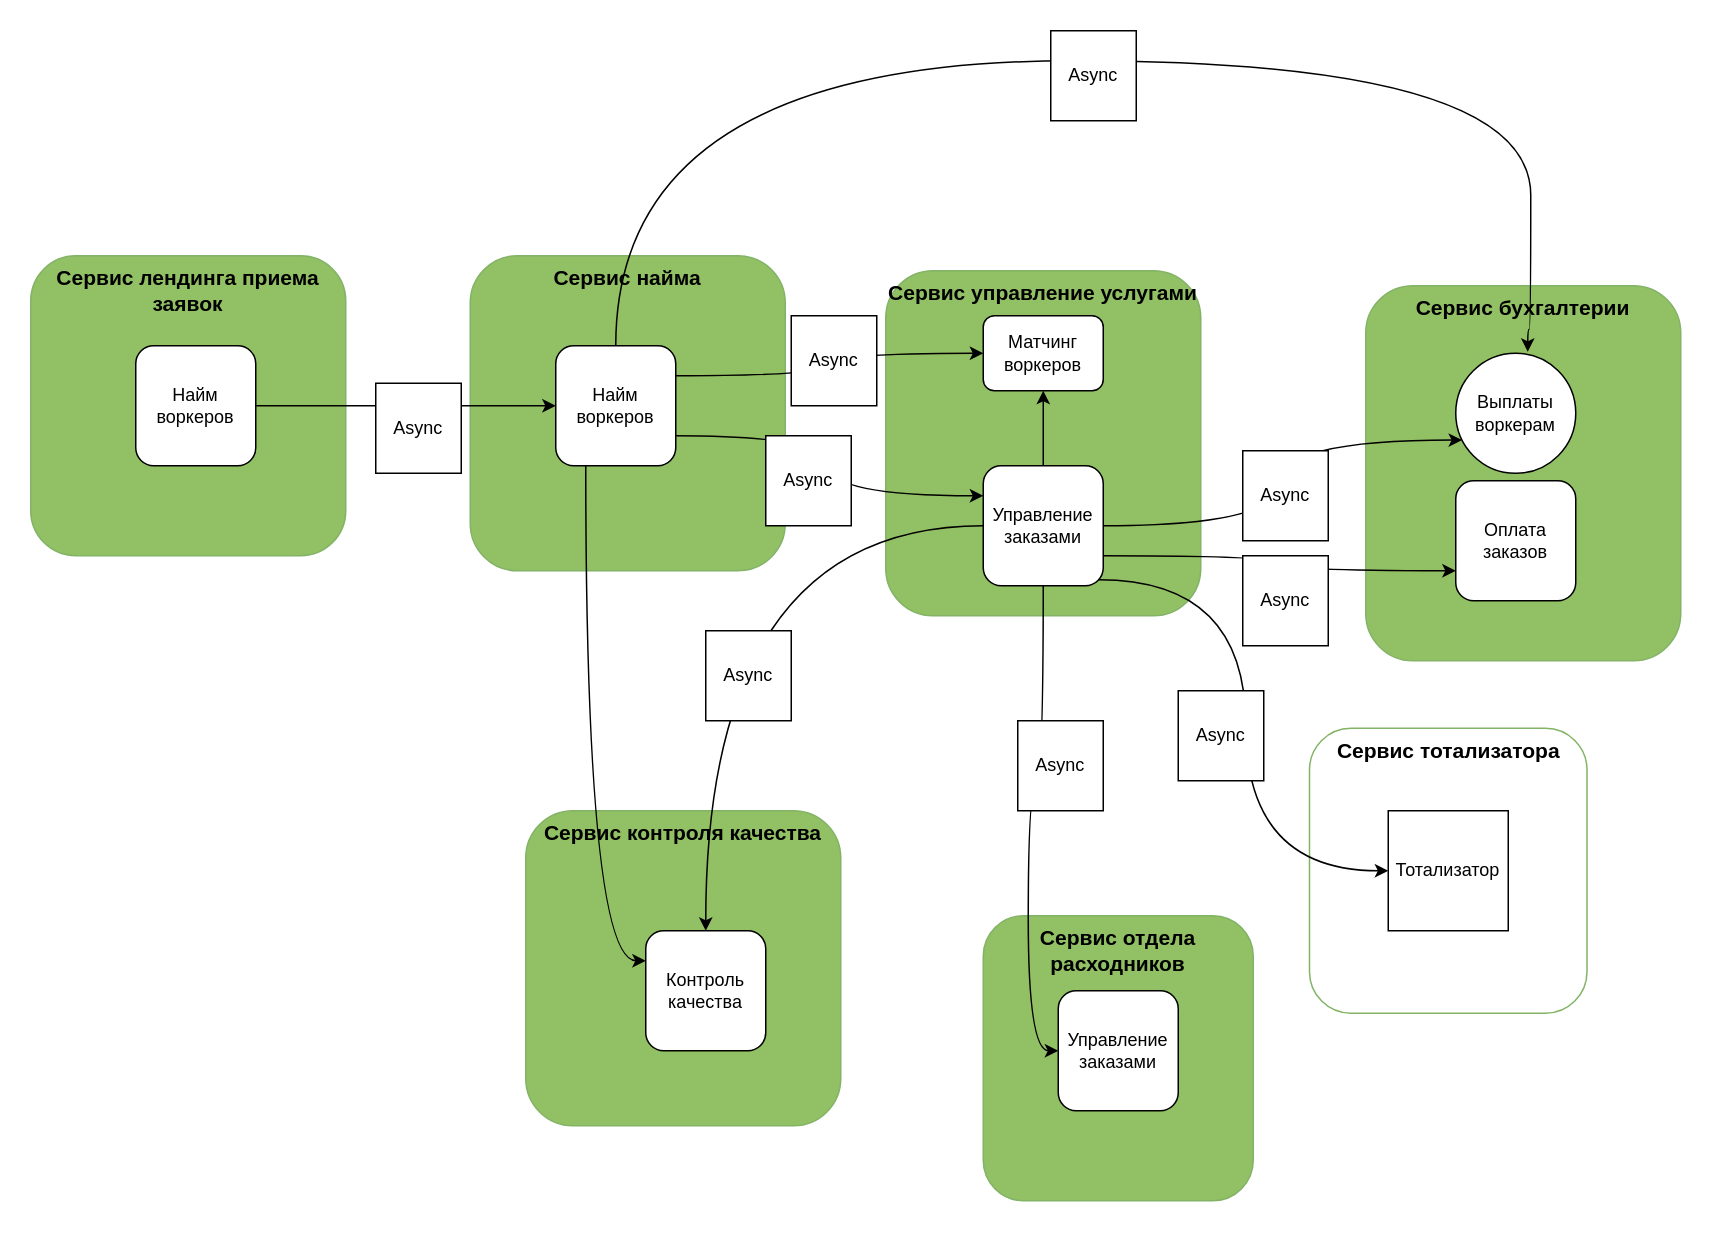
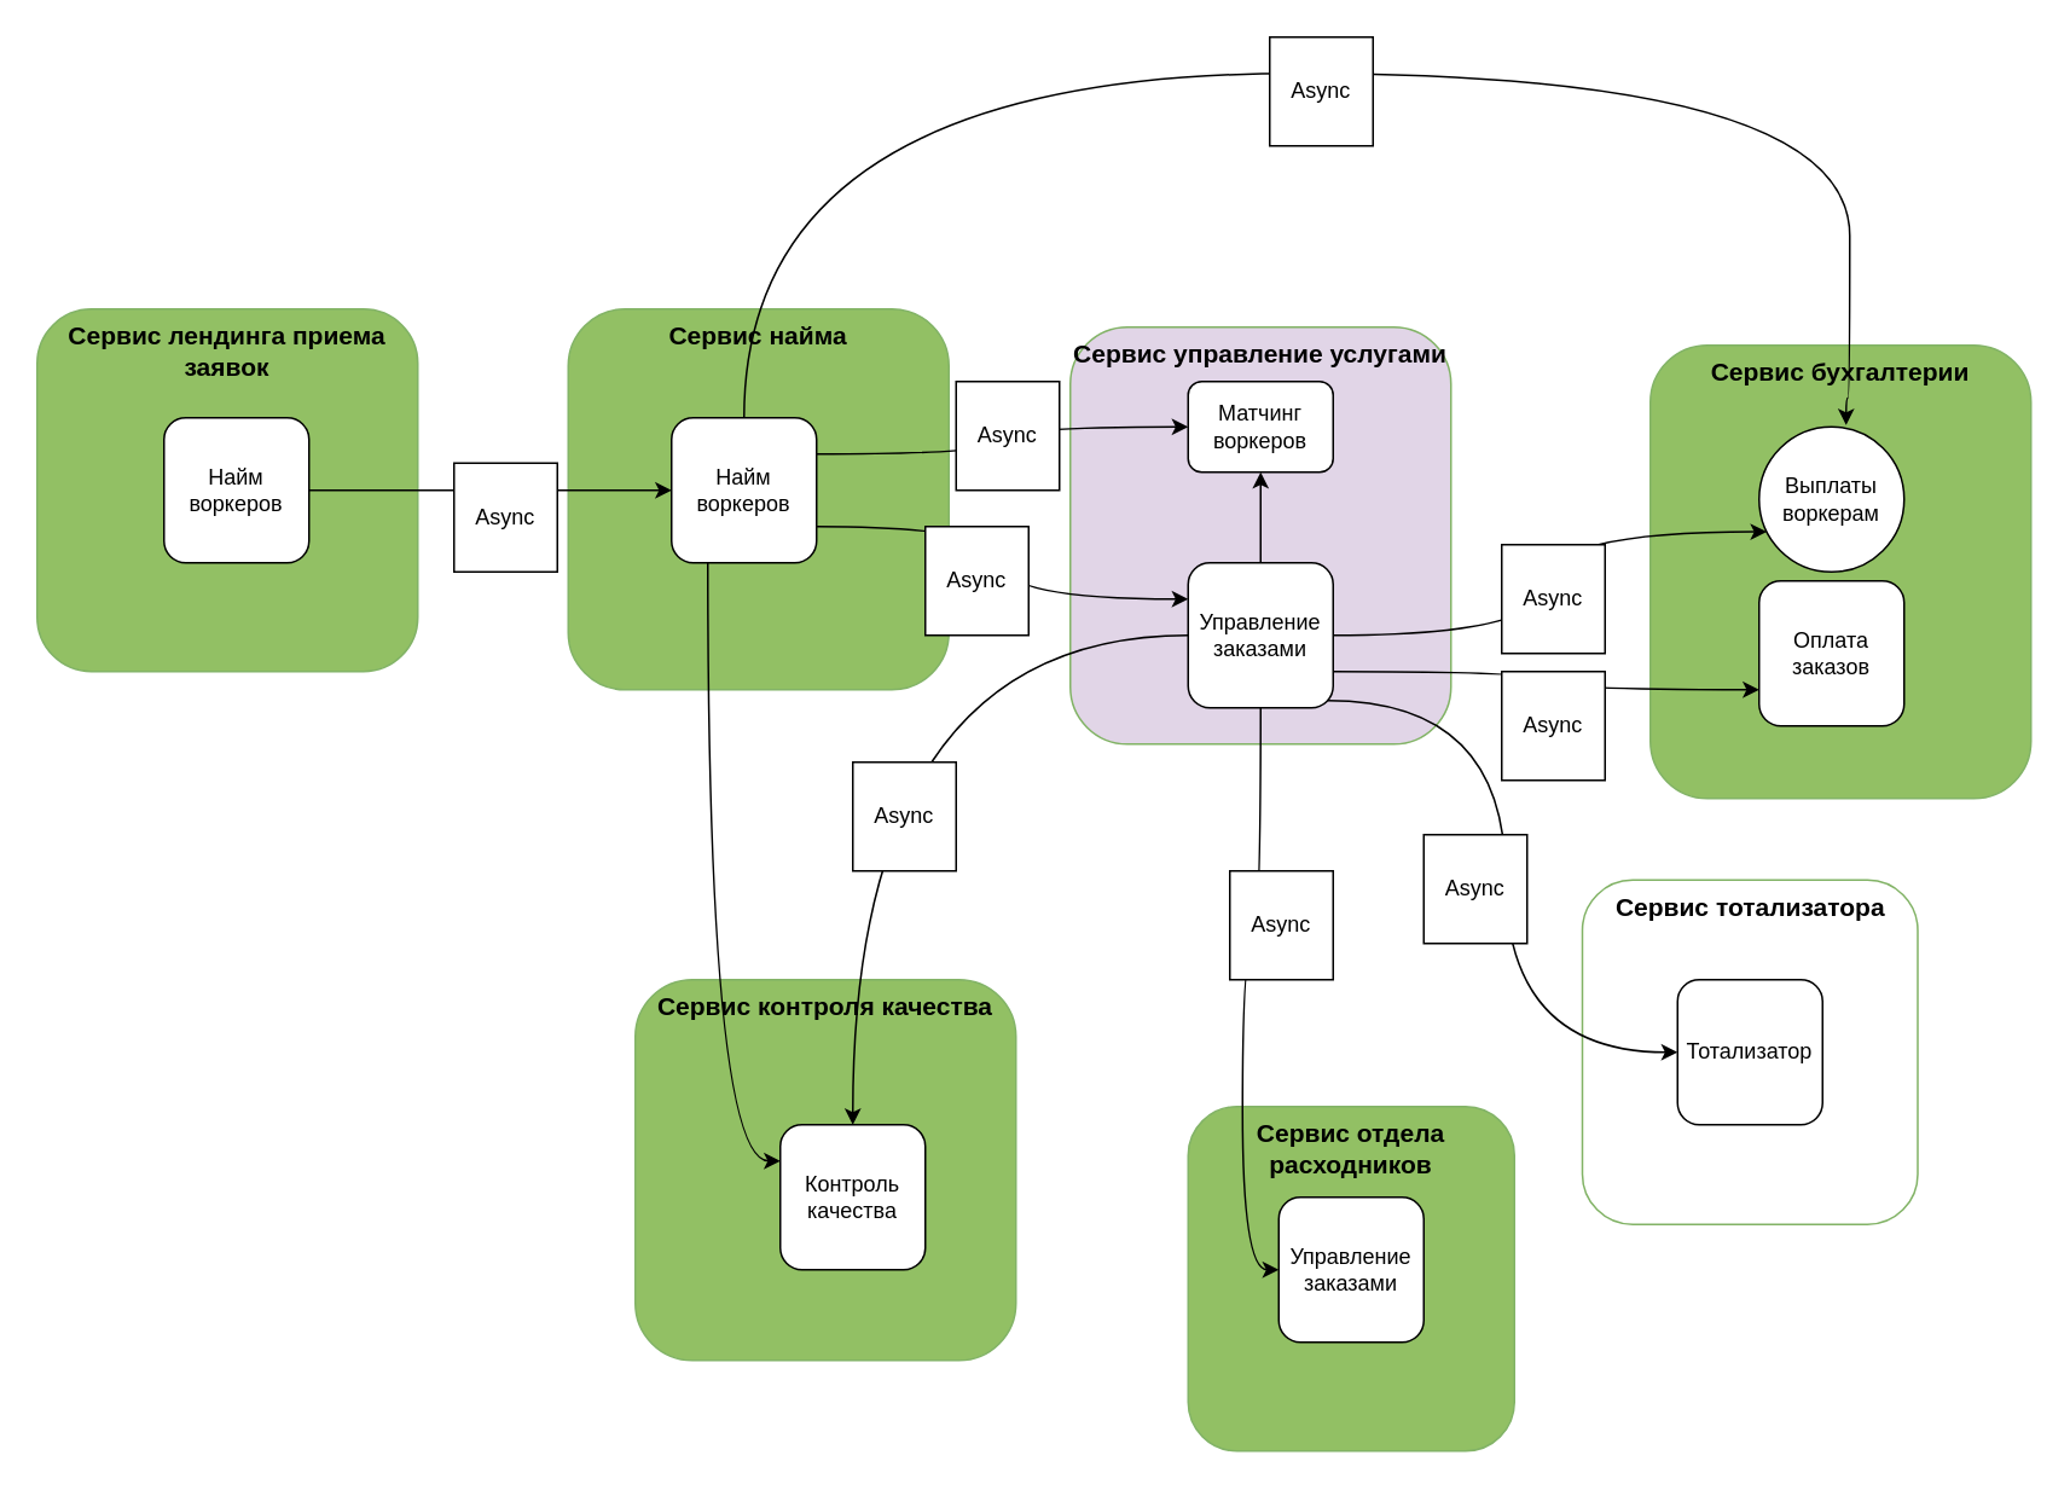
  <mxCell id="0" />
  <mxCell id="1" parent="0" />
  <mxCell id="2" value="Сервис лендинга приема заявок" style="rounded=1;whiteSpace=wrap;html=1;fillColor=#92C064;strokeColor=#82b366;horizontal=1;verticalAlign=top;fontSize=14;fontStyle=1" parent="1" vertex="1"><mxGeometry x="20" y="170" width="210" height="200" as="geometry" /></mxCell>
  <mxCell id="3" value="Сервис найма" style="rounded=1;whiteSpace=wrap;html=1;fillColor=#92C064;strokeColor=#82b366;horizontal=1;verticalAlign=top;fontSize=14;fontStyle=1" vertex="1" parent="1"><mxGeometry x="313" y="170" width="210" height="210" as="geometry" /></mxCell>
- <mxCell id="4" value="Сервис управление услугами" style="rounded=1;whiteSpace=wrap;html=1;fillColor=#92C064;strokeColor=#82b366;horizontal=1;verticalAlign=top;fontSize=14;fontStyle=1" vertex="1" parent="1"><mxGeometry x="590" y="180" width="210" height="230" as="geometry" /></mxCell>
+ <mxCell id="4" value="Сервис управление услугами" style="rounded=1;whiteSpace=wrap;html=1;fillColor=#e1d5e7;strokeColor=#82b366;horizontal=1;verticalAlign=top;fontSize=14;fontStyle=1;" vertex="1" parent="1"><mxGeometry x="590" y="180" width="210" height="230" as="geometry" /></mxCell>
  <mxCell id="5" value="Сервис контроля качества" style="rounded=1;whiteSpace=wrap;html=1;fillColor=#92C064;strokeColor=#82b366;horizontal=1;verticalAlign=top;fontSize=14;fontStyle=1" vertex="1" parent="1"><mxGeometry x="350" y="540" width="210" height="210" as="geometry" /></mxCell>
  <mxCell id="6" value="Сервис бухгалтерии" style="rounded=1;whiteSpace=wrap;html=1;fillColor=#92C064;strokeColor=#82b366;horizontal=1;verticalAlign=top;fontSize=14;fontStyle=1" vertex="1" parent="1"><mxGeometry x="910" y="190" width="210" height="250" as="geometry" /></mxCell>
  <mxCell id="7" value="Сервис тотализатора" style="rounded=1;whiteSpace=wrap;html=1;fillColor=#ffffff;strokeColor=#82b366;horizontal=1;verticalAlign=top;fontSize=14;fontStyle=1;" vertex="1" parent="1"><mxGeometry x="872.5" y="485" width="185" height="190" as="geometry" /></mxCell>
  <mxCell id="8" style="edgeStyle=orthogonalEdgeStyle;rounded=0;orthogonalLoop=1;jettySize=auto;html=1;exitX=0.25;exitY=1;exitDx=0;exitDy=0;entryX=0;entryY=0.25;entryDx=0;entryDy=0;curved=1;" edge="1" parent="1" source="9" target="15"><mxGeometry relative="1" as="geometry" /></mxCell>
  <mxCell id="9" value="Найм воркеров" style="rounded=1;whiteSpace=wrap;html=1;" parent="1" vertex="1"><mxGeometry x="370" y="230" width="80" height="80" as="geometry" /></mxCell>
  <mxCell id="10" value="Оплата заказов" style="rounded=1;whiteSpace=wrap;html=1;" parent="1" vertex="1"><mxGeometry x="970" y="320" width="80" height="80" as="geometry" /></mxCell>
  <mxCell id="11" value="Выплаты воркерам" style="ellipse;whiteSpace=wrap;html=1;" parent="1" vertex="1"><mxGeometry x="970" y="235" width="80" height="80" as="geometry" /></mxCell>
  <mxCell id="12" style="edgeStyle=orthogonalEdgeStyle;rounded=0;orthogonalLoop=1;jettySize=auto;html=1;curved=1;" edge="1" parent="1" source="13" target="15"><mxGeometry relative="1" as="geometry" /></mxCell>
  <mxCell id="13" value="Управление заказами" style="rounded=1;whiteSpace=wrap;html=1;" parent="1" vertex="1"><mxGeometry x="655" y="310" width="80" height="80" as="geometry" /></mxCell>
- <mxCell id="14" value="Тотализатор" style="whiteSpace=wrap;html=1;rounded=0;" parent="1" vertex="1"><mxGeometry x="925" y="540" width="80" height="80" as="geometry" /></mxCell>
+ <mxCell id="14" value="Тотализатор" style="rounded=1;whiteSpace=wrap;html=1;" parent="1" vertex="1"><mxGeometry x="925" y="540" width="80" height="80" as="geometry" /></mxCell>
  <mxCell id="15" value="Контроль качества" style="rounded=1;whiteSpace=wrap;html=1;" parent="1" vertex="1"><mxGeometry x="430" y="620" width="80" height="80" as="geometry" /></mxCell>
  <mxCell id="16" value="Матчинг воркеров" style="rounded=1;whiteSpace=wrap;html=1;" parent="1" vertex="1"><mxGeometry x="655" y="210" width="80" height="50" as="geometry" /></mxCell>
  <mxCell id="17" style="edgeStyle=orthogonalEdgeStyle;rounded=0;orthogonalLoop=1;jettySize=auto;html=1;entryX=0;entryY=0.25;entryDx=0;entryDy=0;curved=1;exitX=1;exitY=0.75;exitDx=0;exitDy=0;" parent="1" source="9" target="13" edge="1"><mxGeometry relative="1" as="geometry" /></mxCell>
  <mxCell id="18" style="edgeStyle=orthogonalEdgeStyle;rounded=0;orthogonalLoop=1;jettySize=auto;html=1;entryX=0;entryY=0.75;entryDx=0;entryDy=0;exitX=1;exitY=0.75;exitDx=0;exitDy=0;curved=1;" parent="1" source="13" target="10" edge="1"><mxGeometry relative="1" as="geometry" /></mxCell>
  <mxCell id="19" style="edgeStyle=orthogonalEdgeStyle;rounded=0;orthogonalLoop=1;jettySize=auto;html=1;entryX=0;entryY=0.75;entryDx=0;entryDy=0;curved=1;" parent="1" source="13" target="11" edge="1"><mxGeometry relative="1" as="geometry" /></mxCell>
  <mxCell id="20" style="edgeStyle=orthogonalEdgeStyle;rounded=0;orthogonalLoop=1;jettySize=auto;html=1;entryX=0;entryY=0.5;entryDx=0;entryDy=0;curved=1;exitX=0.962;exitY=0.95;exitDx=0;exitDy=0;exitPerimeter=0;" parent="1" source="13" target="14" edge="1"><mxGeometry relative="1" as="geometry" /></mxCell>
  <mxCell id="21" style="edgeStyle=orthogonalEdgeStyle;rounded=0;orthogonalLoop=1;jettySize=auto;html=1;exitX=0.5;exitY=0;exitDx=0;exitDy=0;entryX=0.6;entryY=-0.012;entryDx=0;entryDy=0;entryPerimeter=0;curved=1;" parent="1" source="9" target="11" edge="1"><mxGeometry relative="1" as="geometry"><Array as="points"><mxPoint x="410" y="40" /><mxPoint x="1020" y="40" /><mxPoint x="1020" y="219" /><mxPoint x="1018" y="219" /></Array></mxGeometry></mxCell>
  <mxCell id="22" style="edgeStyle=orthogonalEdgeStyle;rounded=0;orthogonalLoop=1;jettySize=auto;html=1;entryX=0;entryY=0.5;entryDx=0;entryDy=0;curved=1;exitX=1;exitY=0.25;exitDx=0;exitDy=0;" parent="1" source="9" target="16" edge="1"><mxGeometry relative="1" as="geometry" /></mxCell>
  <mxCell id="23" style="edgeStyle=orthogonalEdgeStyle;rounded=0;orthogonalLoop=1;jettySize=auto;html=1;entryX=0.5;entryY=1;entryDx=0;entryDy=0;curved=1;" parent="1" source="13" target="16" edge="1"><mxGeometry relative="1" as="geometry" /></mxCell>
  <mxCell id="24" style="edgeStyle=orthogonalEdgeStyle;rounded=0;orthogonalLoop=1;jettySize=auto;html=1;entryX=0;entryY=0.5;entryDx=0;entryDy=0;" edge="1" parent="1" source="25" target="9"><mxGeometry relative="1" as="geometry" /></mxCell>
  <mxCell id="25" value="Найм воркеров" style="rounded=1;whiteSpace=wrap;html=1;" vertex="1" parent="1"><mxGeometry x="90" y="230" width="80" height="80" as="geometry" /></mxCell>
  <mxCell id="26" value="Сервис отдела расходников" style="rounded=1;whiteSpace=wrap;html=1;fillColor=#92C064;strokeColor=#82b366;horizontal=1;verticalAlign=top;fontSize=14;fontStyle=1" vertex="1" parent="1"><mxGeometry x="655" y="610" width="180" height="190" as="geometry" /></mxCell>
  <mxCell id="27" value="Управление заказами" style="rounded=1;whiteSpace=wrap;html=1;" vertex="1" parent="1"><mxGeometry x="705" y="660" width="80" height="80" as="geometry" /></mxCell>
  <mxCell id="28" style="edgeStyle=orthogonalEdgeStyle;rounded=0;orthogonalLoop=1;jettySize=auto;html=1;entryX=0;entryY=0.5;entryDx=0;entryDy=0;curved=1;" edge="1" parent="1" source="13" target="27"><mxGeometry relative="1" as="geometry" /></mxCell>
  <mxCell id="29" value="Async" style="rounded=0;whiteSpace=wrap;html=1;" vertex="1" parent="1"><mxGeometry x="250" y="255" width="57" height="60" as="geometry" /></mxCell>
  <mxCell id="30" value="Async" style="rounded=0;whiteSpace=wrap;html=1;" vertex="1" parent="1"><mxGeometry x="470" y="420" width="57" height="60" as="geometry" /></mxCell>
  <mxCell id="31" value="Async" style="rounded=0;whiteSpace=wrap;html=1;" vertex="1" parent="1"><mxGeometry x="700" y="20" width="57" height="60" as="geometry" /></mxCell>
  <mxCell id="32" value="Async" style="rounded=0;whiteSpace=wrap;html=1;" vertex="1" parent="1"><mxGeometry x="527" y="210" width="57" height="60" as="geometry" /></mxCell>
  <mxCell id="33" value="Async" style="rounded=0;whiteSpace=wrap;html=1;" vertex="1" parent="1"><mxGeometry x="828" y="300" width="57" height="60" as="geometry" /></mxCell>
  <mxCell id="34" value="Async" style="rounded=0;whiteSpace=wrap;html=1;" vertex="1" parent="1"><mxGeometry x="785" y="460" width="57" height="60" as="geometry" /></mxCell>
  <mxCell id="35" value="Async" style="rounded=0;whiteSpace=wrap;html=1;" vertex="1" parent="1"><mxGeometry x="828" y="370" width="57" height="60" as="geometry" /></mxCell>
  <mxCell id="36" value="Async" style="rounded=0;whiteSpace=wrap;html=1;" vertex="1" parent="1"><mxGeometry x="678" y="480" width="57" height="60" as="geometry" /></mxCell>
  <mxCell id="37" value="Async" style="rounded=0;whiteSpace=wrap;html=1;" vertex="1" parent="1"><mxGeometry x="510" y="290" width="57" height="60" as="geometry" /></mxCell>
